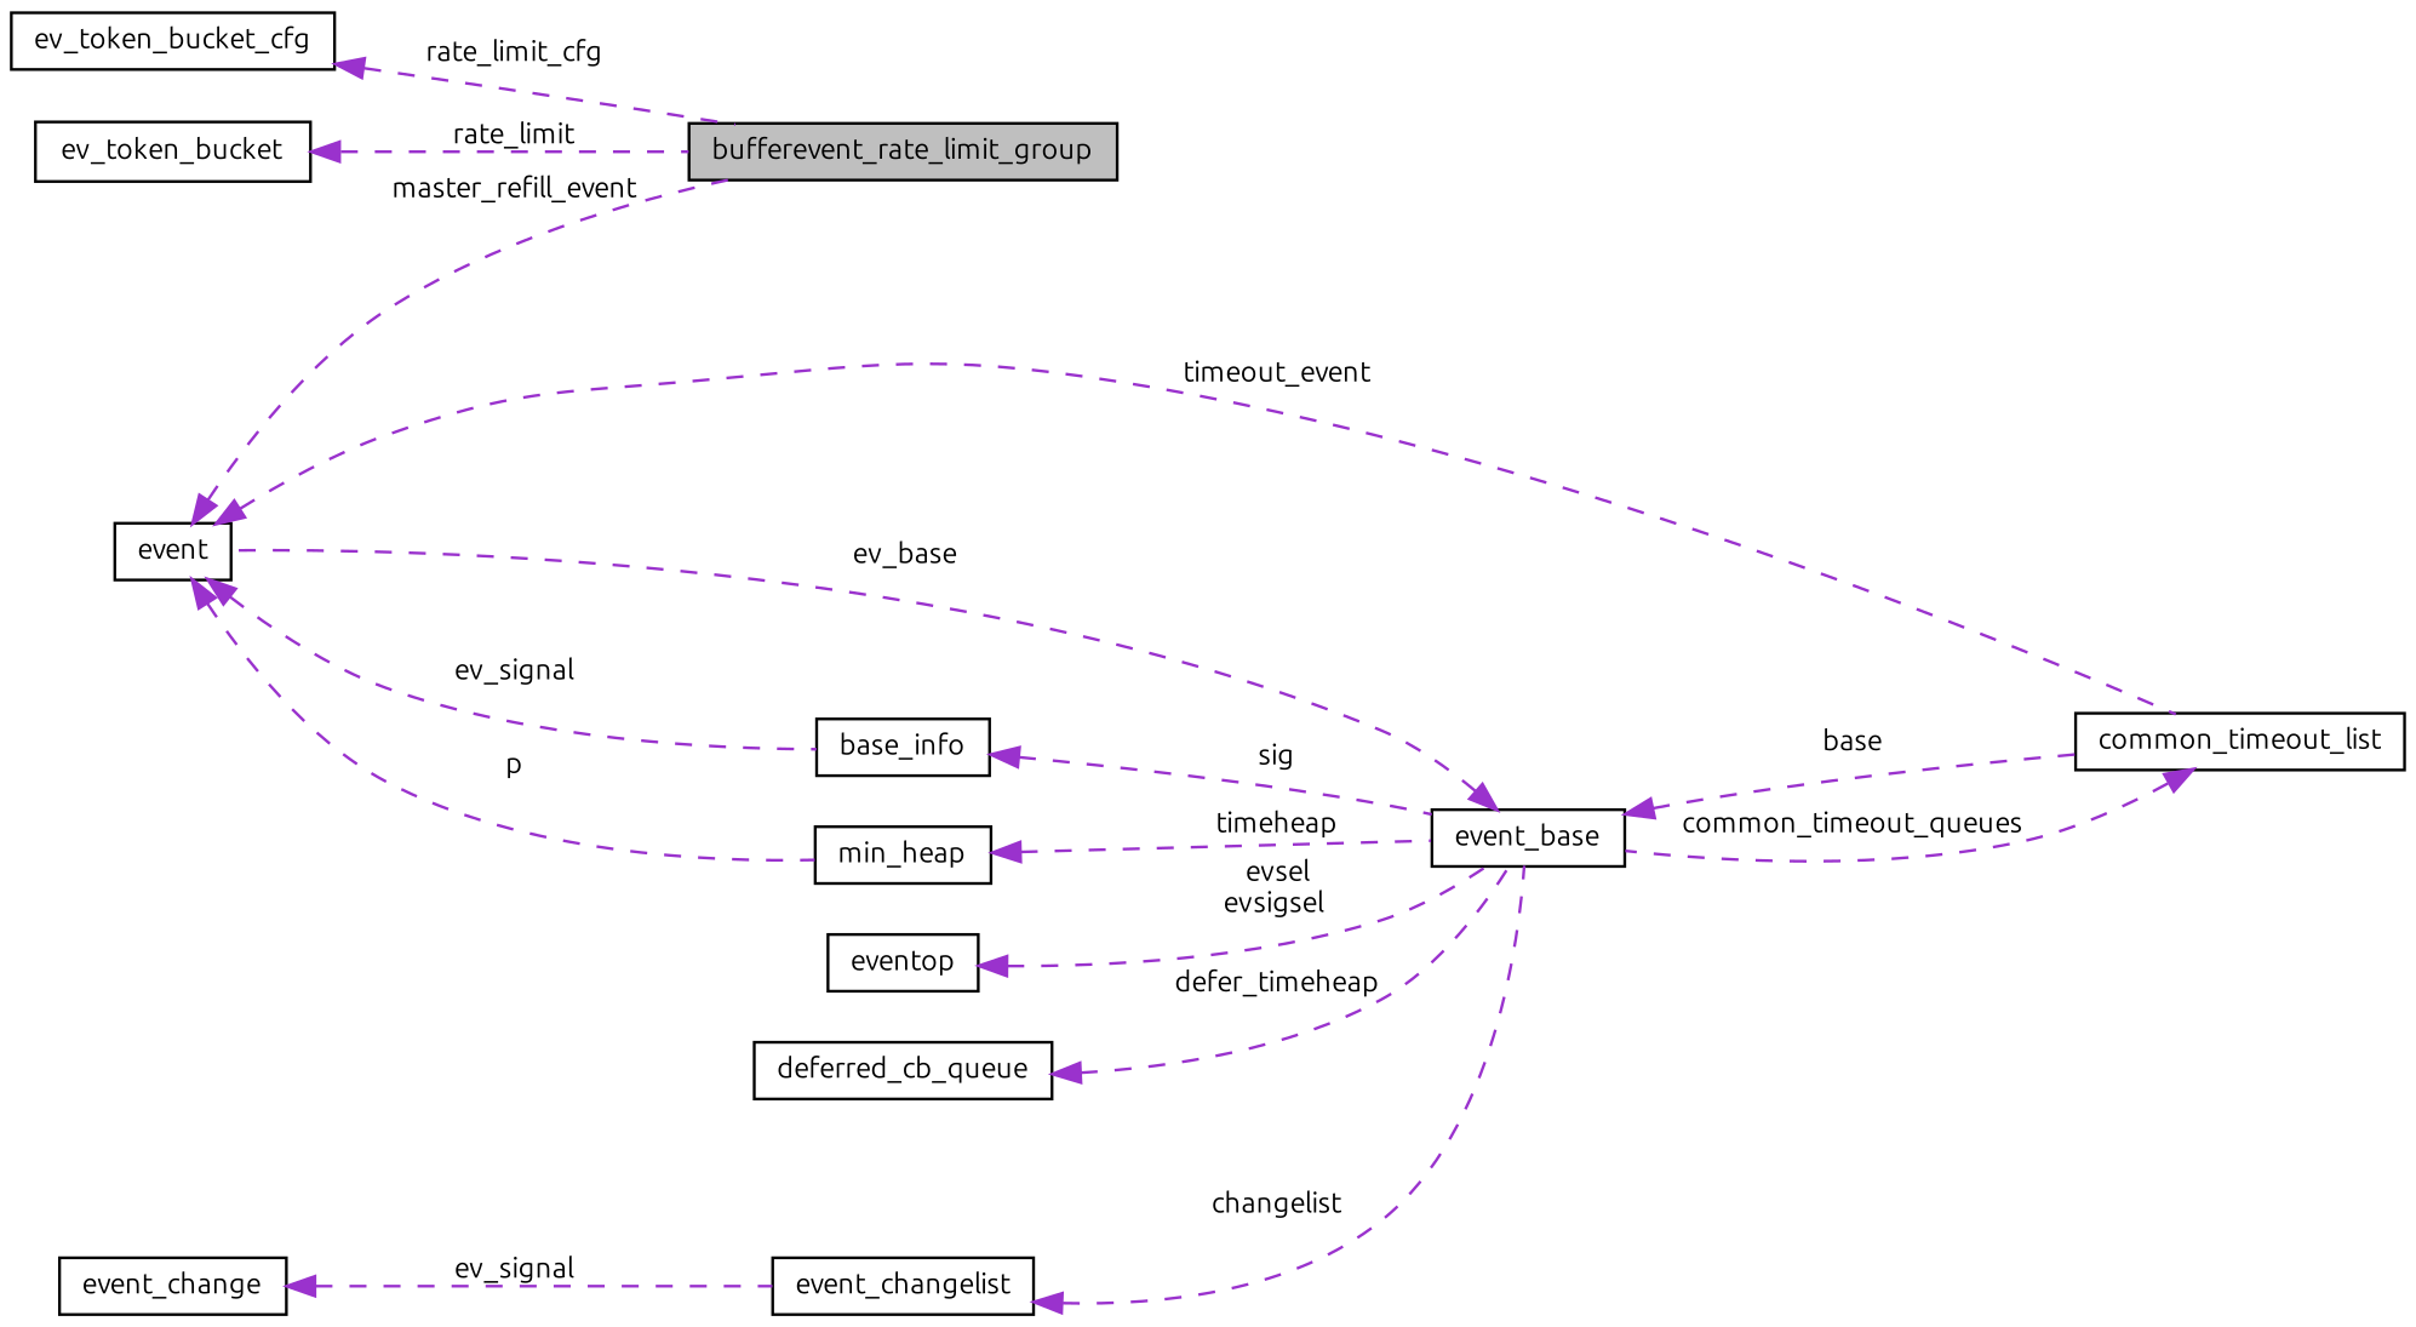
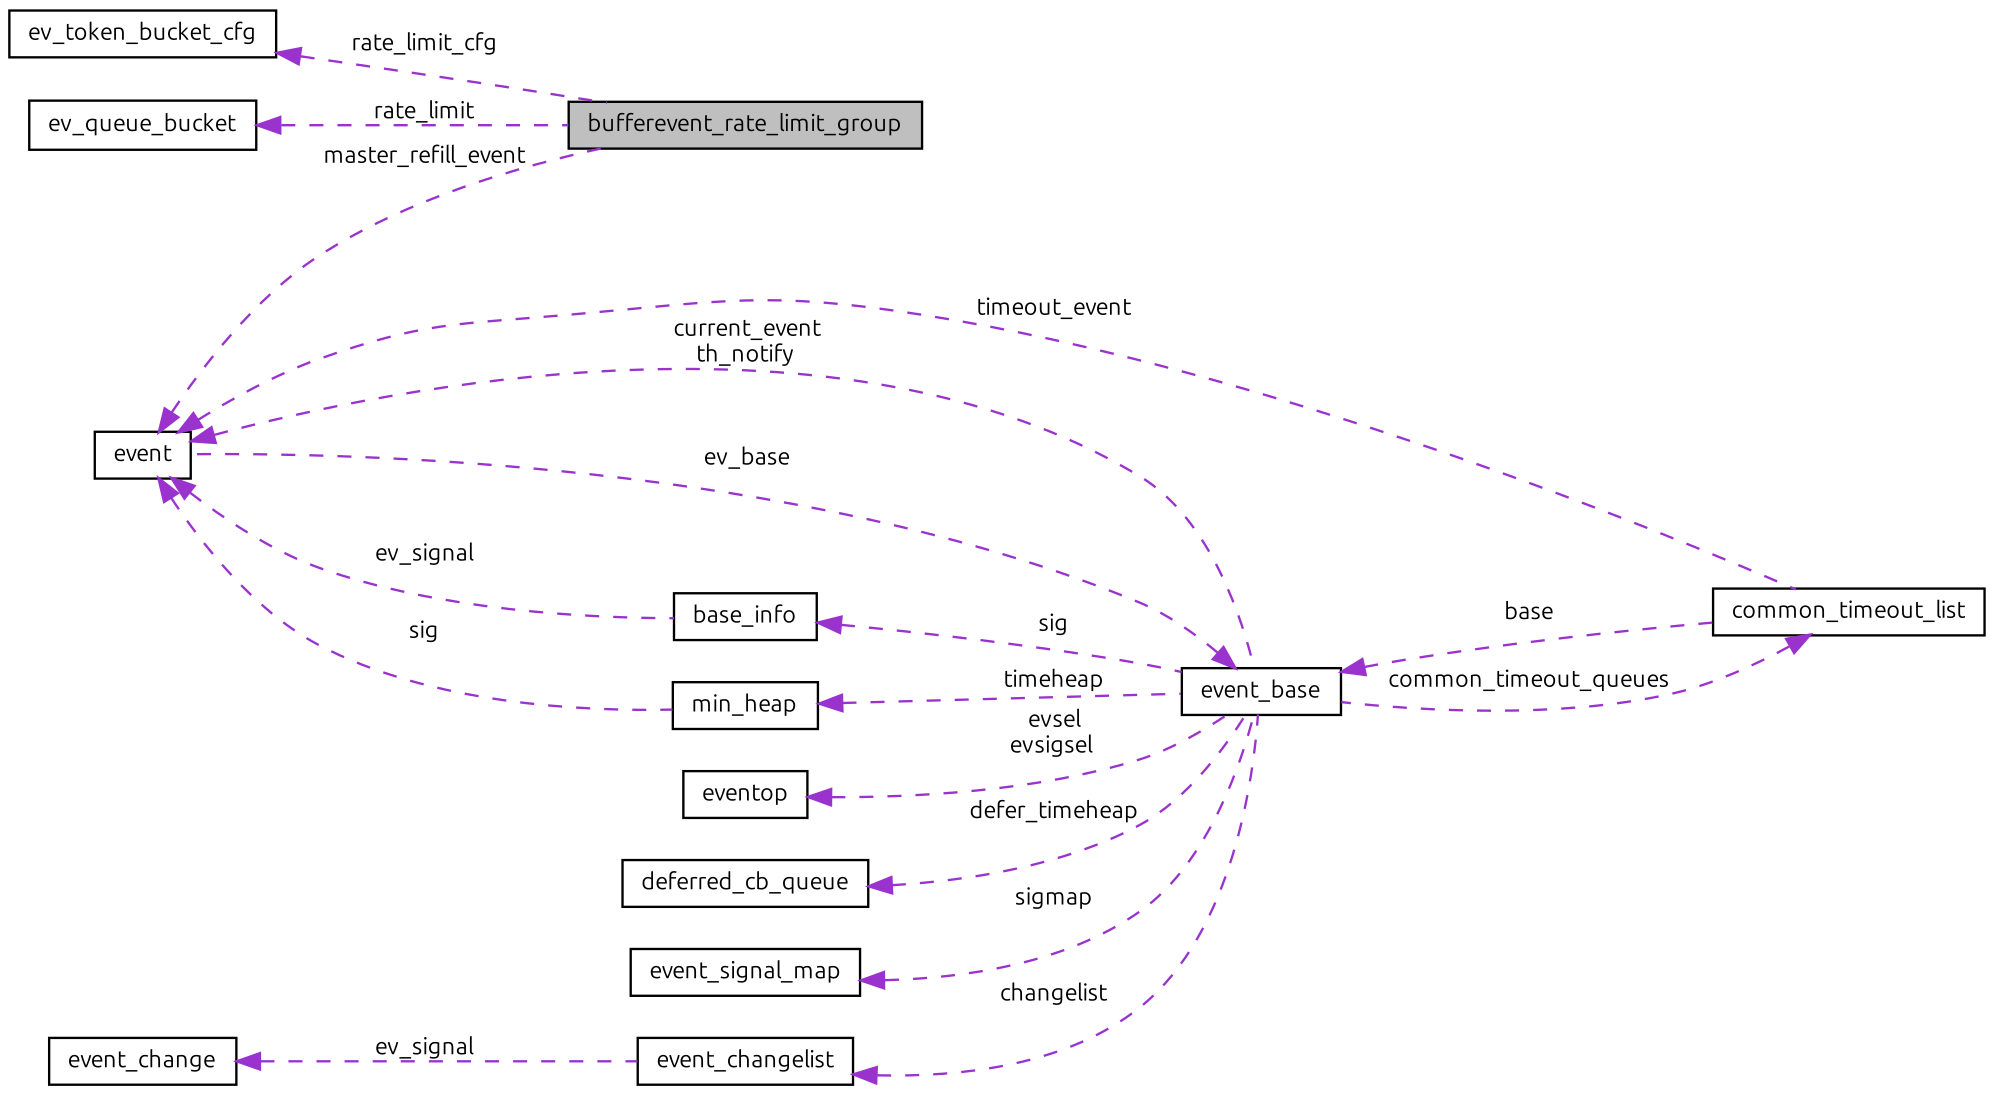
  digraph {
    fontname=Ubuntu
    rankdir=LR
    node [color=black fillcolor=white fontname=Ubuntu fontsize=10 shape=record style=filled]
    edge [color=darkorchid3 dir=back fontname=Ubuntu fontsize=10 labelfontname=Helvetica labelfontsize=10 style=dashed]
    n1 [fillcolor=grey75 fontcolor=black height=0.2 label=bufferevent_rate_limit_group width=0.4]
    n2 [height=0.2 label=event width=0.4]
    n3 [height=0.2 label=event_base width=0.4]
    n4 [height=0.2 label=base_info width=0.4]
    n5 [height=0.2 label=min_heap width=0.4]
    n6 [height=0.2 label=common_timeout_list width=0.4]
    n7 [height=0.2 label=eventop width=0.4]
    n8 [height=0.2 label=deferred_cb_queue width=0.4]
+   n9 [height=0.2 label=event_signal_map width=0.4]
    n10 [height=0.2 label=event_changelist width=0.4]
    n11 [height=0.2 label=event_change width=0.4]
    n12 [height=0.2 label=ev_token_bucket_cfg width=0.4]
-   n13 [height=0.2 label=ev_token_bucket width=0.4]
+   n13 [height=0.2 label=ev_queue_bucket width=0.4]
    n2 -> n1 [label=" master_refill_event"]
+   n2 -> n3 [label=" current_event\nth_notify"]
    n2 -> n4 [label=" ev_signal"]
-   n2 -> n5 [label=" p"]
+   n2 -> n5 [label=" sig"]
    n2 -> n6 [label=" timeout_event"]
    n3 -> n2 [label=" ev_base"]
    n3 -> n6 [label=" base"]
    n4 -> n3 [label=" sig"]
    n5 -> n3 [label=" timeheap"]
    n6 -> n3 [label=" common_timeout_queues"]
    n7 -> n3 [label=" evsel\nevsigsel"]
    n8 -> n3 [label=" defer_timeheap"]
+   n9 -> n3 [label=" sigmap"]
    n10 -> n3 [label=" changelist"]
    n11 -> n10 [label=" ev_signal"]
    n12 -> n1 [label=" rate_limit_cfg"]
    n13 -> n1 [label=" rate_limit"]
  }
